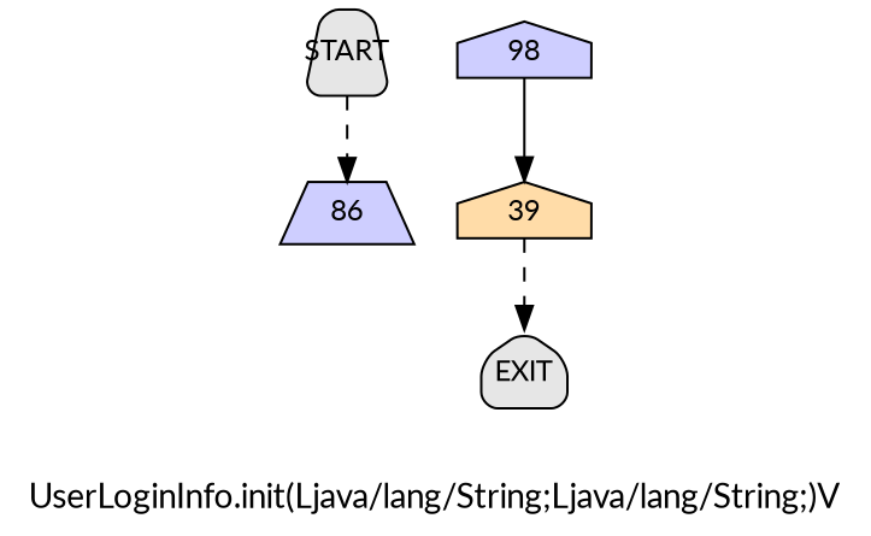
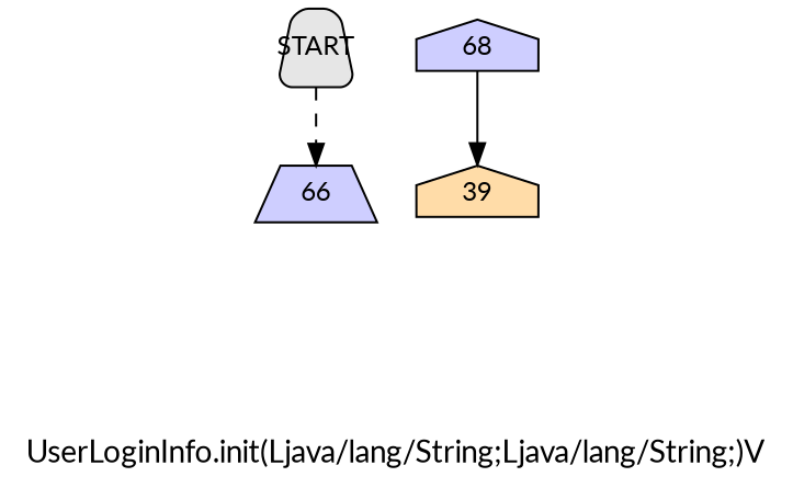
  digraph {
    fontname=Lato
    label="UserLoginInfo.init(Ljava/lang/String;Ljava/lang/String;)V"
    node [fillcolor="#CECEFF" fixedsize=true fontname=Lato fontsize=12 shape=house style=filled]
    edge [fontname=Lato style=dashed]
-   n1 [height=0.36 label=86 shape=trapezium width=0.78]
-   n2 [height=0.36 label=98 width=0.78]
+   n1 [height=0.36 label=66 shape=trapezium width=0.78]
+   n2 [height=0.36 label=68 width=0.78]
    n3 [fillcolor="#FFDCA8" height=0.36 label=39 width=0.78]
-   n4 [fillcolor="#E6E6E6" height=0.5 label=EXIT style="filled, rounded" width=0.5]
    n5 [fillcolor="#E6E6E6" height=0.5 label=START shape=trapezium style="filled, rounded" width=0.5]
    n2 -> n3 [style=solid]
-   n3 -> n4
    n5 -> n1
  }
